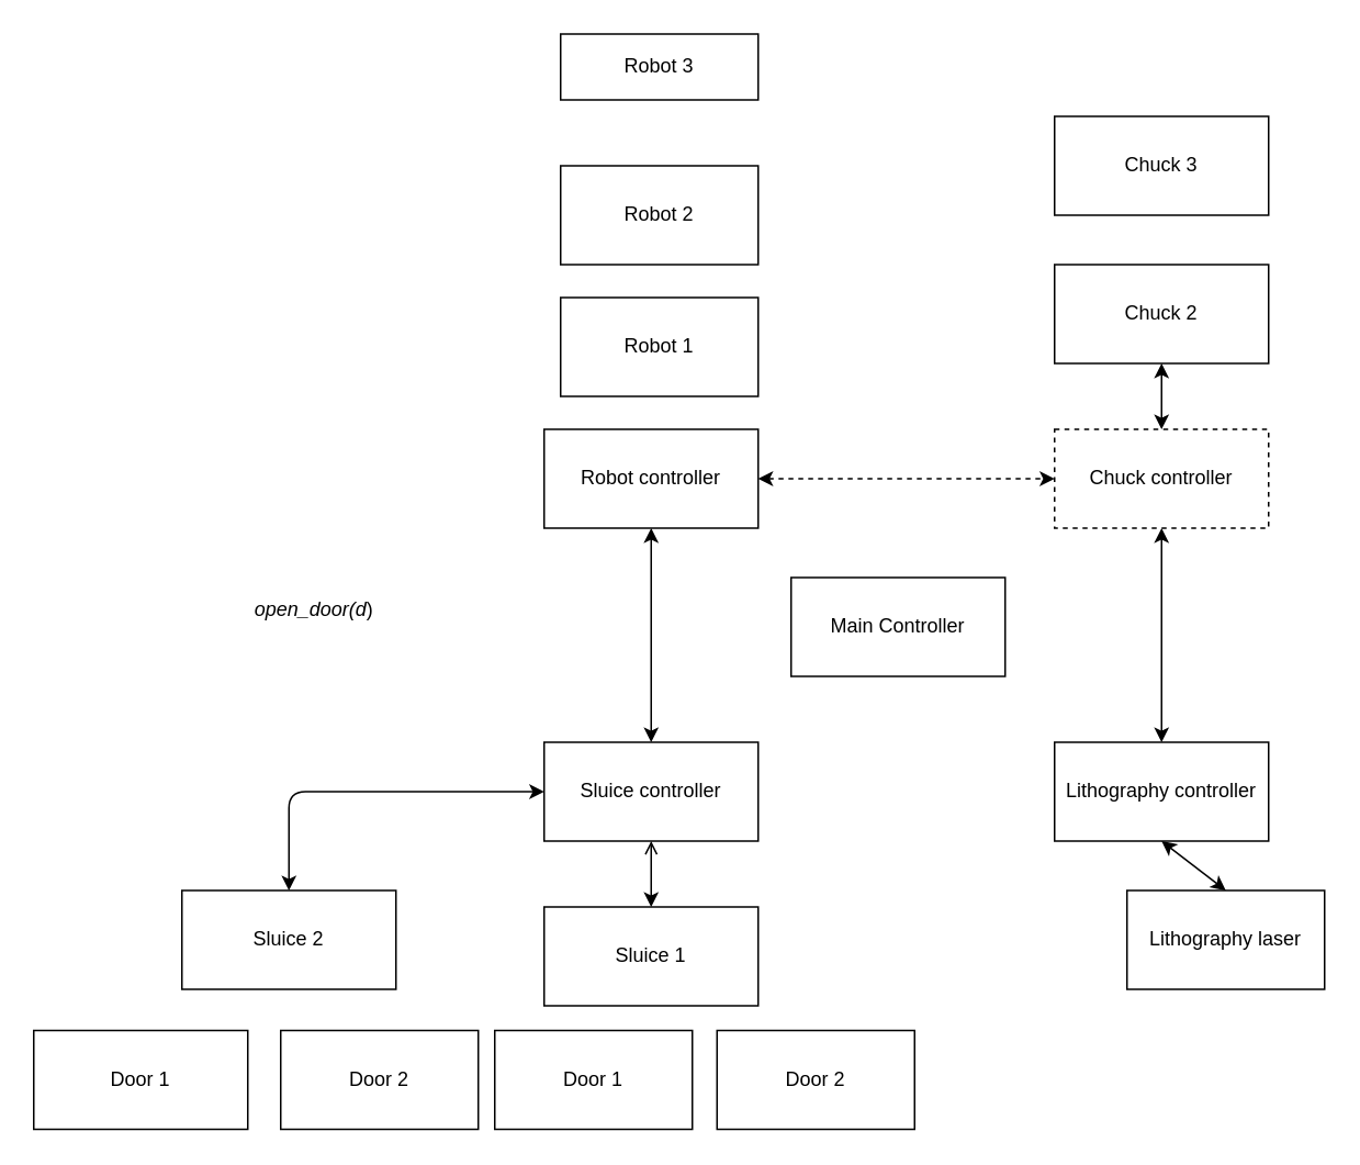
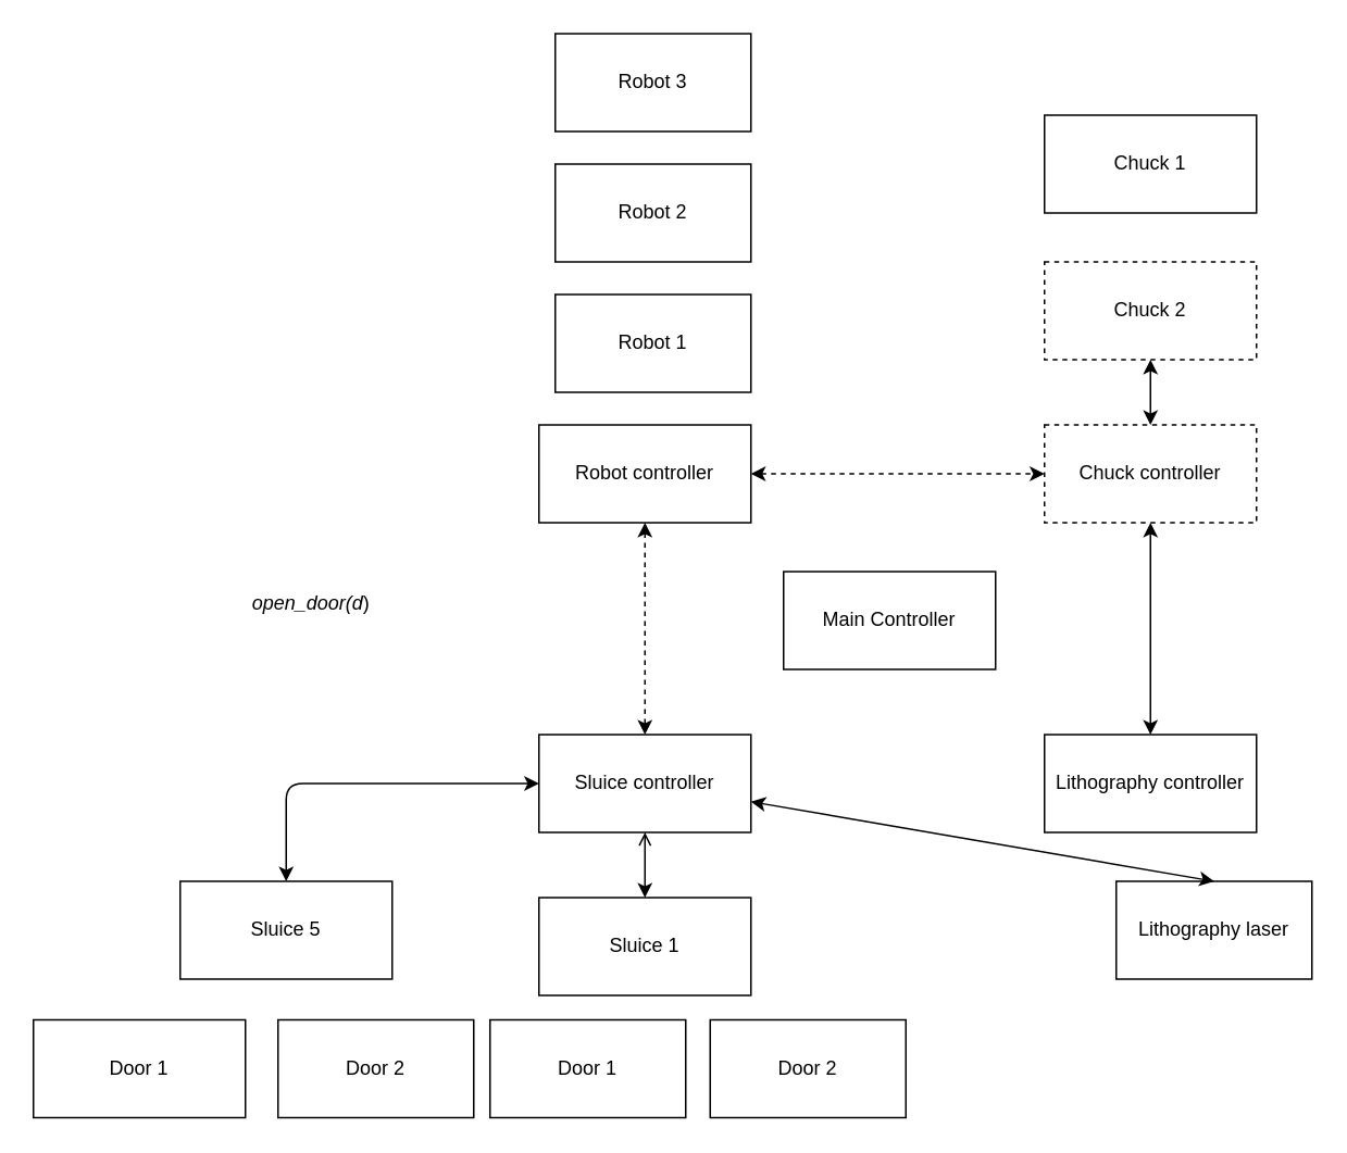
  <mxCell id="0" />
  <mxCell id="1" parent="0" />
  <mxCell id="2" value="Robot controller" style="rounded=0;whiteSpace=wrap;html=1;" parent="1" vertex="1"><mxGeometry x="330" y="260" width="130" height="60" as="geometry" /></mxCell>
  <mxCell id="3" value="Chuck controller" style="rounded=0;whiteSpace=wrap;html=1;dashed=1;" parent="1" vertex="1"><mxGeometry x="640" y="260" width="130" height="60" as="geometry" /></mxCell>
  <mxCell id="4" value="&lt;div&gt;Sluice controller&lt;/div&gt;" style="rounded=0;whiteSpace=wrap;html=1;" parent="1" vertex="1"><mxGeometry x="330" y="450" width="130" height="60" as="geometry" /></mxCell>
  <mxCell id="5" value="Lithography controller" style="rounded=0;whiteSpace=wrap;html=1;" parent="1" vertex="1"><mxGeometry x="640" y="450" width="130" height="60" as="geometry" /></mxCell>
  <mxCell id="6" value="Robot 1" style="rounded=0;whiteSpace=wrap;html=1;" parent="1" vertex="1"><mxGeometry x="340" y="180" width="120" height="60" as="geometry" /></mxCell>
  <mxCell id="7" value="Robot 2" style="rounded=0;whiteSpace=wrap;html=1;" parent="1" vertex="1"><mxGeometry x="340" y="100" width="120" height="60" as="geometry" /></mxCell>
- <mxCell id="8" value="Robot 3" style="rounded=0;whiteSpace=wrap;html=1;" parent="1" vertex="1"><mxGeometry x="340" y="20" width="120" height="40" as="geometry" /></mxCell>
- <mxCell id="9" value="Chuck 3" style="rounded=0;whiteSpace=wrap;html=1;" parent="1" vertex="1"><mxGeometry x="640" y="70" width="130" height="60" as="geometry" /></mxCell>
- <mxCell id="10" value="&lt;div&gt;Chuck 2&lt;/div&gt;" style="rounded=0;whiteSpace=wrap;html=1;" parent="1" vertex="1"><mxGeometry x="640" y="160" width="130" height="60" as="geometry" /></mxCell>
+ <mxCell id="8" value="Robot 3" style="rounded=0;whiteSpace=wrap;html=1;" parent="1" vertex="1"><mxGeometry x="340" width="120" height="60" as="geometry" y="20" /></mxCell>
+ <mxCell id="9" value="Chuck 1" style="rounded=0;whiteSpace=wrap;html=1;" parent="1" vertex="1"><mxGeometry x="640" y="70" width="130" height="60" as="geometry" /></mxCell>
+ <mxCell id="10" value="&lt;div&gt;Chuck 2&lt;/div&gt;" style="rounded=0;whiteSpace=wrap;html=1;dashed=1;" parent="1" vertex="1"><mxGeometry x="640" y="160" width="130" height="60" as="geometry" /></mxCell>
  <mxCell id="11" value="Lithography laser" style="rounded=0;whiteSpace=wrap;html=1;" parent="1" vertex="1"><mxGeometry x="684" y="540" width="120" height="60" as="geometry" /></mxCell>
- <mxCell id="12" value="Sluice 2" style="rounded=0;whiteSpace=wrap;html=1;" parent="1" vertex="1"><mxGeometry x="110" y="540" width="130" height="60" as="geometry" /></mxCell>
+ <mxCell id="12" value="Sluice 5" style="rounded=0;whiteSpace=wrap;html=1;" parent="1" vertex="1"><mxGeometry x="110" y="540" width="130" height="60" as="geometry" /></mxCell>
  <mxCell id="13" value="Sluice 1" style="rounded=0;whiteSpace=wrap;html=1;" parent="1" vertex="1"><mxGeometry x="330" y="550" width="130" height="60" as="geometry" /></mxCell>
  <mxCell id="14" value="Door 1" style="rounded=0;whiteSpace=wrap;html=1;" parent="1" vertex="1"><mxGeometry x="300" y="625" width="120" height="60" as="geometry" /></mxCell>
  <mxCell id="15" value="Door 2" style="rounded=0;whiteSpace=wrap;html=1;" parent="1" vertex="1"><mxGeometry x="435" y="625" width="120" height="60" as="geometry" /></mxCell>
  <mxCell id="16" value="Door 1" style="rounded=0;whiteSpace=wrap;html=1;" parent="1" vertex="1"><mxGeometry x="20" y="625" width="130" height="60" as="geometry" /></mxCell>
  <mxCell id="17" value="Door 2" style="rounded=0;whiteSpace=wrap;html=1;" parent="1" vertex="1"><mxGeometry x="170" y="625" width="120" height="60" as="geometry" /></mxCell>
  <mxCell id="18" value="" style="endArrow=classic;startArrow=classic;html=1;exitX=0.5;exitY=0;exitDx=0;exitDy=0;entryX=0;entryY=0.5;entryDx=0;entryDy=0;" parent="1" source="12" target="4" edge="1"><mxGeometry width="50" height="50" relative="1" as="geometry"><mxPoint x="340" y="470" as="sourcePoint" /><mxPoint x="390" y="420" as="targetPoint" /><Array as="points"><mxPoint x="175" y="480" /></Array></mxGeometry></mxCell>
  <mxCell id="19" value="" style="endArrow=open;startArrow=classic;html=1;exitX=0.5;exitY=0;exitDx=0;exitDy=0;entryX=0.5;entryY=1;entryDx=0;entryDy=0;" parent="1" source="13" target="4" edge="1"><mxGeometry width="50" height="50" relative="1" as="geometry"><mxPoint x="185" y="550" as="sourcePoint" /><mxPoint x="340" y="490" as="targetPoint" /><Array as="points" /></mxGeometry></mxCell>
  <mxCell id="20" value="&lt;i&gt;open_door(d&lt;/i&gt;)" style="text;html=1;align=center;verticalAlign=middle;resizable=0;points=[];autosize=1;strokeColor=none;fillColor=none;" parent="1" vertex="1"><mxGeometry x="145" y="360" width="90" height="20" as="geometry" /></mxCell>
- <mxCell id="21" value="" style="endArrow=classic;startArrow=classic;html=1;entryX=0.5;entryY=1;entryDx=0;entryDy=0;exitX=0.5;exitY=0;exitDx=0;exitDy=0;" parent="1" source="11" target="5" edge="1"><mxGeometry width="50" height="50" relative="1" as="geometry"><mxPoint x="450" y="470" as="sourcePoint" /><mxPoint x="500" y="420" as="targetPoint" /></mxGeometry></mxCell>
+ <mxCell id="21" value="" style="endArrow=classic;startArrow=classic;html=1;exitX=0.5;exitY=0;exitDx=0;exitDy=0;" parent="1" source="11" target="4" edge="1"><mxGeometry width="50" height="50" relative="1" as="geometry"><mxPoint x="450" y="470" as="sourcePoint" /><mxPoint x="500" y="420" as="targetPoint" /></mxGeometry></mxCell>
  <mxCell id="22" value="" style="endArrow=classic;startArrow=classic;html=1;entryX=0.5;entryY=0;entryDx=0;entryDy=0;exitX=0.5;exitY=1;exitDx=0;exitDy=0;" parent="1" source="10" target="3" edge="1"><mxGeometry width="50" height="50" relative="1" as="geometry"><mxPoint x="480" y="400" as="sourcePoint" /><mxPoint x="530" y="350" as="targetPoint" /></mxGeometry></mxCell>
  <mxCell id="23" value="" style="endArrow=classic;startArrow=classic;html=1;entryX=0;entryY=0.5;entryDx=0;entryDy=0;exitX=1;exitY=0.5;exitDx=0;exitDy=0;dashed=1;" parent="1" source="2" target="3" edge="1"><mxGeometry width="50" height="50" relative="1" as="geometry"><mxPoint x="370" y="400" as="sourcePoint" /><mxPoint x="420" y="350" as="targetPoint" /></mxGeometry></mxCell>
- <mxCell id="24" value="" style="endArrow=classic;startArrow=classic;html=1;entryX=0.5;entryY=0;entryDx=0;entryDy=0;exitX=0.5;exitY=1;exitDx=0;exitDy=0;" parent="1" source="2" target="4" edge="1"><mxGeometry width="50" height="50" relative="1" as="geometry"><mxPoint x="470" y="300" as="sourcePoint" /><mxPoint x="540" y="300" as="targetPoint" /></mxGeometry></mxCell>
+ <mxCell id="24" value="" style="endArrow=classic;startArrow=classic;html=1;entryX=0.5;entryY=0;entryDx=0;entryDy=0;exitX=0.5;exitY=1;exitDx=0;exitDy=0;dashed=1;" parent="1" source="2" target="4" edge="1"><mxGeometry width="50" height="50" relative="1" as="geometry"><mxPoint x="470" y="300" as="sourcePoint" /><mxPoint x="540" y="300" as="targetPoint" /></mxGeometry></mxCell>
  <mxCell id="25" value="" style="endArrow=classic;startArrow=classic;html=1;entryX=0.5;entryY=1;entryDx=0;entryDy=0;exitX=0.5;exitY=0;exitDx=0;exitDy=0;" parent="1" source="5" target="3" edge="1"><mxGeometry width="50" height="50" relative="1" as="geometry"><mxPoint x="650" y="410" as="sourcePoint" /><mxPoint x="580" y="410" as="targetPoint" /></mxGeometry></mxCell>
  <mxCell id="26" value="Main Controller" style="rounded=0;whiteSpace=wrap;html=1;" parent="1" vertex="1"><mxGeometry x="480" y="350" width="130" height="60" as="geometry" /></mxCell>
